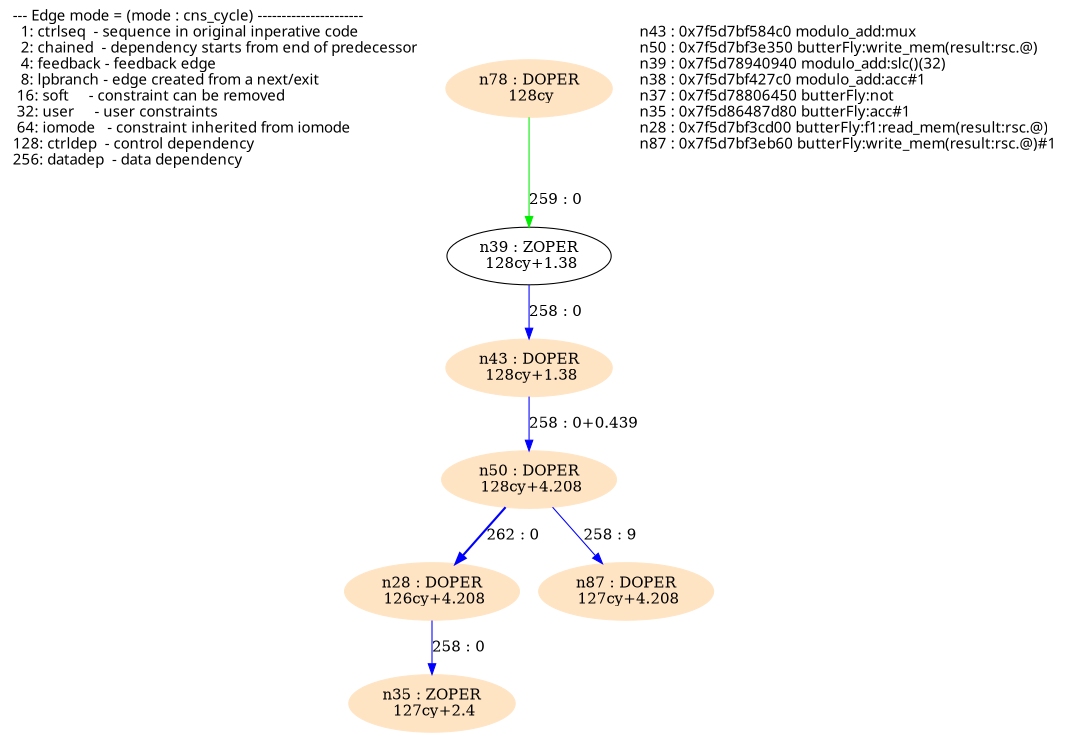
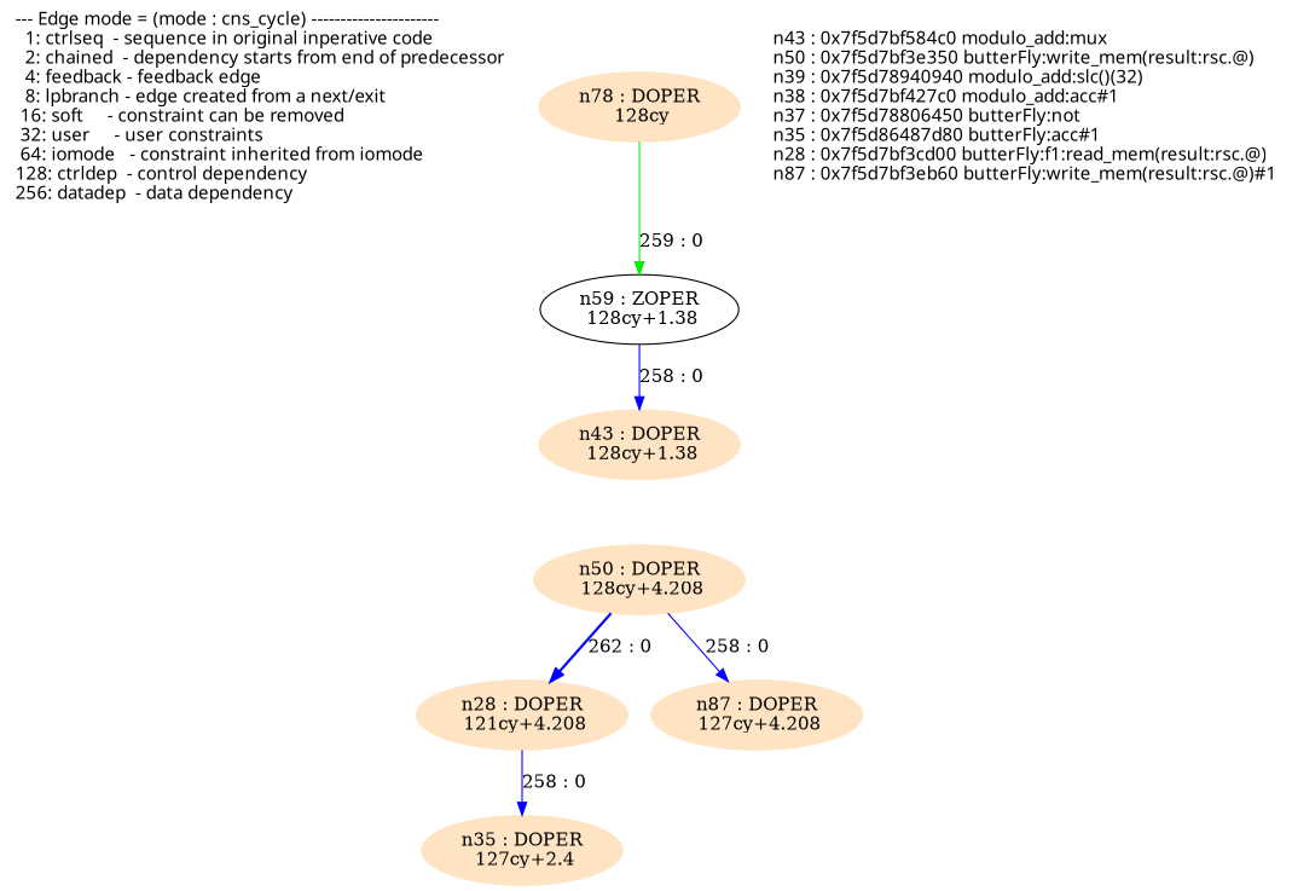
  digraph {
    node [shape=ellipse color=bisque style=filled]
    edge [color=blue]
    n1 [fontname=Fixed label="--- Edge mode = (mode : cns_cycle) ----------------------\l  1: ctrlseq  - sequence in original inperative code     \l  2: chained  - dependency starts from end of predecessor\l  4: feedback - feedback edge                            \l  8: lpbranch - edge created from a next/exit            \l 16: soft     - constraint can be removed                \l 32: user     - user constraints                         \l 64: iomode   - constraint inherited from iomode         \l128: ctrldep  - control dependency                       \l256: datadep  - data dependency                          \l" labeljust=left shape=none color="" style=""]
    n2 [label="n43 : DOPER\n 128cy+1.38\n"]
    n3 [label="n50 : DOPER\n 128cy+4.208\n"]
-   n4 [label="n28 : DOPER\n 126cy+4.208\n"]
+   n4 [label="n28 : DOPER\n 121cy+4.208\n"]
    n5 [label="n87 : DOPER\n 127cy+4.208\n"]
-   n6 [label="n35 : ZOPER\n 127cy+2.4\n"]
-   n7 [label="n39 : ZOPER\n 128cy+1.38\n" color="" style=""]
+   n6 [label="n35 : DOPER\n 127cy+2.4\n"]
+   n7 [label="n59 : ZOPER\n 128cy+1.38\n" color="" style=""]
    n8 [label="n78 : DOPER\n 128cy\n"]
    n9 [fontname=Fixed label="n43 : 0x7f5d7bf584c0 modulo_add:mux\ln50 : 0x7f5d7bf3e350 butterFly:write_mem(result:rsc.@)\ln39 : 0x7f5d78940940 modulo_add:slc()(32)\ln38 : 0x7f5d7bf427c0 modulo_add:acc#1\ln37 : 0x7f5d78806450 butterFly:not\ln35 : 0x7f5d86487d80 butterFly:acc#1\ln28 : 0x7f5d7bf3cd00 butterFly:f1:read_mem(result:rsc.@)\ln87 : 0x7f5d7bf3eb60 butterFly:write_mem(result:rsc.@)#1\l" labeljust=left shape=none color="" style=""]
-   n2 -> n3 [label="258 : 0+0.439"]
    n3 -> n4 [label="262 : 0" style=bold]
-   n3 -> n5 [label="258 : 9"]
+   n3 -> n5 [label="258 : 0"]
    n4 -> n6 [label="258 : 0"]
    n7 -> n2 [label="258 : 0"]
    n8 -> n7 [color=green2 label="259 : 0"]
  }
